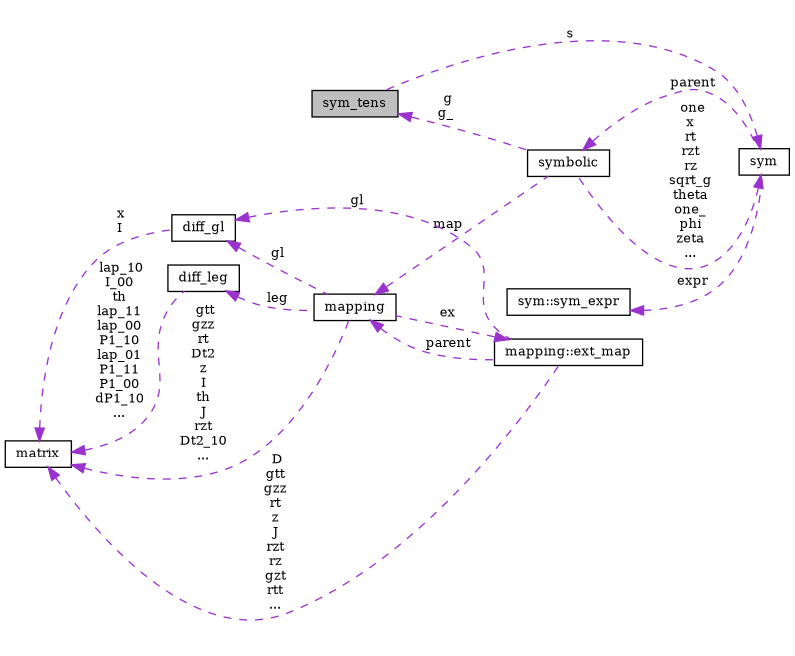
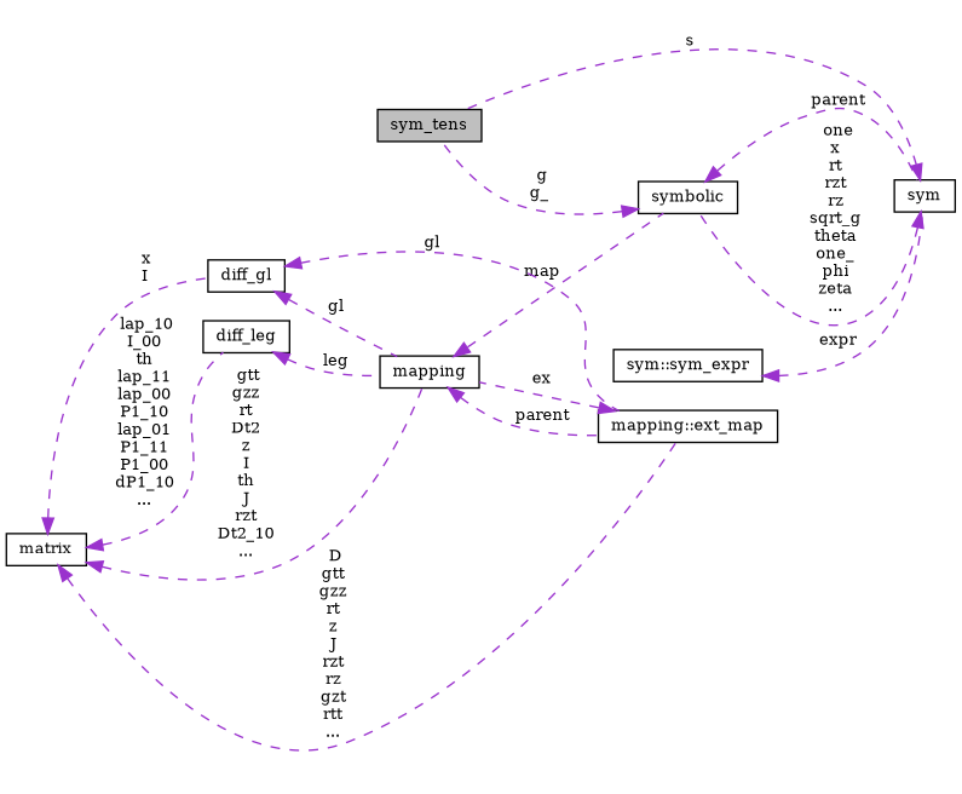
  digraph {
    fontname="DejaVu Serif"
    rankdir=LR
    node [color=black fillcolor=white fontname="DejaVu Serif" fontsize=10 shape=record style=filled]
    edge [color=darkorchid3 dir=back fontname="DejaVu Serif" fontsize=10 labelfontname=Helvetica labelfontsize=10 style=dashed]
    n1 [fillcolor=grey75 fontcolor=black height=0.2 label=sym_tens width=0.4]
    n2 [height=0.2 label=symbolic width=0.4]
    n3 [height=0.2 label=sym width=0.4]
    n4 [height=0.2 label=mapping width=0.4]
    n5 [height=0.2 label="mapping::ext_map" width=0.4]
    n6 [height=0.2 label=diff_gl width=0.4]
    n7 [height=0.2 label=matrix width=0.4]
    n8 [height=0.2 label=diff_leg width=0.4]
    n9 [height=0.2 label="sym::sym_expr" width=0.4]
-   n1 -> n2 [label=" g\ng_"]
+   n2 -> n1 [label=" g\ng_"]
    n2 -> n3 [label=" parent"]
    n3 -> n1 [label=" s"]
    n3 -> n2 [label=" one\nx\nrt\nrzt\nrz\nsqrt_g\ntheta\none_\nphi\nzeta\n..."]
    n4 -> n2 [label=" map"]
    n4 -> n5 [label=" parent"]
    n5 -> n4 [label=" ex"]
    n6 -> n4 [label=" gl"]
    n6 -> n5 [label=" gl"]
    n7 -> n4 [label=" gtt\ngzz\nrt\nDt2\nz\nI\nth\nJ\nrzt\nDt2_10\n..."]
    n7 -> n5 [label=" D\ngtt\ngzz\nrt\nz\nJ\nrzt\nrz\ngzt\nrtt\n..."]
    n7 -> n6 [label=" x\nI"]
    n7 -> n8 [label=" lap_10\nI_00\nth\nlap_11\nlap_00\nP1_10\nlap_01\nP1_11\nP1_00\ndP1_10\n..."]
    n8 -> n4 [label=" leg"]
    n9 -> n3 [label=" expr"]
  }
